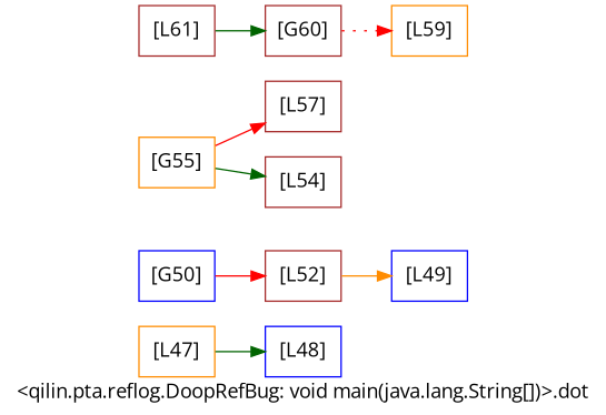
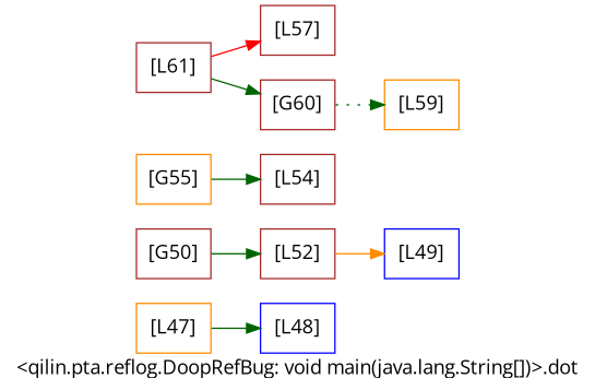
  digraph {
    fontname="Open Sans"
    label="<qilin.pta.reflog.DoopRefBug: void main(java.lang.String[])>.dot"
    rankdir=LR
    node [color=brown fontname="Open Sans" shape=box]
    edge [color=darkgreen fontname="Open Sans" style=solid]
    n1 [color=blue label="[L48]"]
    n2 [color=darkorange label="[L47]"]
-   n3 [color=blue label="[G50]"]
+   n3 [label="[G50]"]
    n4 [label="[L52]"]
    n5 [color=blue label="[L49]"]
    n6 [color=darkorange label="[G55]"]
    n7 [label="[L57]"]
    n8 [label="[L54]"]
    n9 [label="[G60]"]
    n10 [color=darkorange label="[L59]"]
    n11 [label="[L61]"]
    n2 -> n1
-   n3 -> n4 [color=red]
+   n3 -> n4
    n4 -> n5 [color=darkorange]
-   n6 -> n7 [color=red]
+   n11 -> n7 [color=red]
    n6 -> n8
-   n9 -> n10 [color=red style=dotted]
+   n9 -> n10 [style=dotted]
    n11 -> n9
  }
